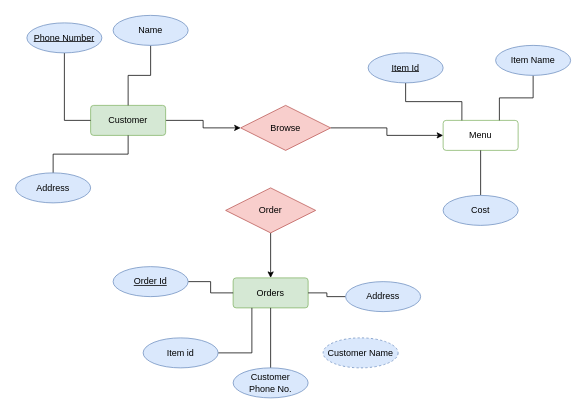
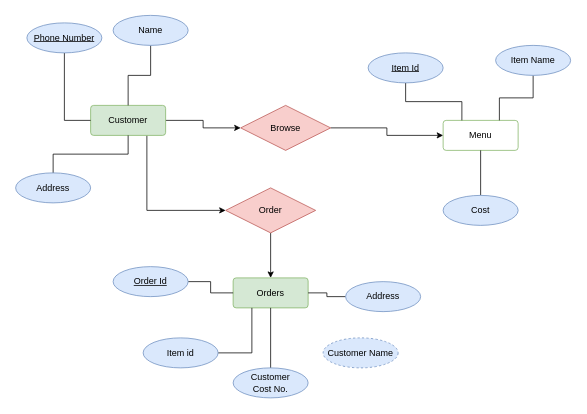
  <mxCell id="0" />
  <mxCell id="1" parent="0" />
  <mxCell id="2" style="edgeStyle=orthogonalEdgeStyle;rounded=0;orthogonalLoop=1;jettySize=auto;html=1;exitX=1;exitY=0.5;exitDx=0;exitDy=0;" edge="1" parent="1" source="4" target="29"><mxGeometry relative="1" as="geometry" /></mxCell>
+ <mxCell id="3" style="edgeStyle=orthogonalEdgeStyle;rounded=0;orthogonalLoop=1;jettySize=auto;html=1;exitX=0.75;exitY=1;exitDx=0;exitDy=0;entryX=0;entryY=0.5;entryDx=0;entryDy=0;" edge="1" parent="1" source="4" target="31"><mxGeometry relative="1" as="geometry" /></mxCell>
  <mxCell id="4" value="Customer" style="rounded=1;arcSize=10;whiteSpace=wrap;html=1;align=center;fillColor=#d5e8d4;strokeColor=#82b366;" vertex="1" parent="1"><mxGeometry x="120" y="140" width="100" height="40" as="geometry" /></mxCell>
  <mxCell id="5" style="edgeStyle=orthogonalEdgeStyle;rounded=0;orthogonalLoop=1;jettySize=auto;html=1;exitX=0.5;exitY=1;exitDx=0;exitDy=0;entryX=0;entryY=0.5;entryDx=0;entryDy=0;endArrow=none;endFill=0;" edge="1" parent="1" source="6" target="4"><mxGeometry relative="1" as="geometry" /></mxCell>
  <mxCell id="6" value="Phone Number" style="ellipse;whiteSpace=wrap;html=1;align=center;fontStyle=4;fillColor=#dae8fc;strokeColor=#6c8ebf;" vertex="1" parent="1"><mxGeometry x="35" y="30" width="100" height="40" as="geometry" /></mxCell>
  <mxCell id="7" style="edgeStyle=orthogonalEdgeStyle;rounded=0;orthogonalLoop=1;jettySize=auto;html=1;exitX=0.5;exitY=1;exitDx=0;exitDy=0;entryX=0.5;entryY=0;entryDx=0;entryDy=0;endArrow=none;endFill=0;" edge="1" parent="1" source="8" target="4"><mxGeometry relative="1" as="geometry" /></mxCell>
  <mxCell id="8" value="Name" style="ellipse;whiteSpace=wrap;html=1;align=center;fillColor=#dae8fc;strokeColor=#6c8ebf;" vertex="1" parent="1"><mxGeometry x="150" y="20" width="100" height="40" as="geometry" /></mxCell>
  <mxCell id="9" style="edgeStyle=orthogonalEdgeStyle;rounded=0;orthogonalLoop=1;jettySize=auto;html=1;exitX=0.5;exitY=0;exitDx=0;exitDy=0;entryX=0.5;entryY=1;entryDx=0;entryDy=0;endArrow=none;endFill=0;" edge="1" parent="1" source="10" target="4"><mxGeometry relative="1" as="geometry" /></mxCell>
  <mxCell id="10" value="Address" style="ellipse;whiteSpace=wrap;html=1;align=center;fillColor=#dae8fc;strokeColor=#6c8ebf;" vertex="1" parent="1"><mxGeometry x="20" y="230" width="100" height="40" as="geometry" /></mxCell>
  <mxCell id="11" value="Menu" style="rounded=1;arcSize=10;whiteSpace=wrap;html=1;align=center;fillColor=#ffffff;strokeColor=#82b366;" vertex="1" parent="1"><mxGeometry x="590" y="160" width="100" height="40" as="geometry" /></mxCell>
  <mxCell id="12" style="edgeStyle=orthogonalEdgeStyle;rounded=0;orthogonalLoop=1;jettySize=auto;html=1;entryX=0.25;entryY=0;entryDx=0;entryDy=0;endArrow=none;endFill=0;" edge="1" parent="1" source="13" target="11"><mxGeometry relative="1" as="geometry" /></mxCell>
  <mxCell id="13" value="Item Id" style="ellipse;whiteSpace=wrap;html=1;align=center;fontStyle=4;fillColor=#dae8fc;strokeColor=#6c8ebf;" vertex="1" parent="1"><mxGeometry x="490" y="70" width="100" height="40" as="geometry" /></mxCell>
  <mxCell id="14" style="edgeStyle=orthogonalEdgeStyle;rounded=0;orthogonalLoop=1;jettySize=auto;html=1;entryX=0.75;entryY=0;entryDx=0;entryDy=0;endArrow=none;endFill=0;" edge="1" parent="1" source="15" target="11"><mxGeometry relative="1" as="geometry" /></mxCell>
  <mxCell id="15" value="Item Name" style="ellipse;whiteSpace=wrap;html=1;align=center;fillColor=#dae8fc;strokeColor=#6c8ebf;" vertex="1" parent="1"><mxGeometry x="660" y="60" width="100" height="40" as="geometry" /></mxCell>
  <mxCell id="16" style="edgeStyle=orthogonalEdgeStyle;rounded=0;orthogonalLoop=1;jettySize=auto;html=1;entryX=0.5;entryY=1;entryDx=0;entryDy=0;endArrow=none;endFill=0;" edge="1" parent="1" source="17" target="11"><mxGeometry relative="1" as="geometry" /></mxCell>
  <mxCell id="17" value="Cost" style="ellipse;whiteSpace=wrap;html=1;align=center;fillColor=#dae8fc;strokeColor=#6c8ebf;" vertex="1" parent="1"><mxGeometry x="590" y="260" width="100" height="40" as="geometry" /></mxCell>
  <mxCell id="18" value="Orders" style="rounded=1;arcSize=10;whiteSpace=wrap;html=1;align=center;fillColor=#d5e8d4;strokeColor=#82b366;" vertex="1" parent="1"><mxGeometry x="310" y="370" width="100" height="40" as="geometry" /></mxCell>
  <mxCell id="19" style="edgeStyle=orthogonalEdgeStyle;rounded=0;orthogonalLoop=1;jettySize=auto;html=1;exitX=1;exitY=0.5;exitDx=0;exitDy=0;entryX=0;entryY=0.5;entryDx=0;entryDy=0;endArrow=none;endFill=0;" edge="1" parent="1" source="20" target="18"><mxGeometry relative="1" as="geometry" /></mxCell>
  <mxCell id="20" value="Order Id" style="ellipse;whiteSpace=wrap;html=1;align=center;fontStyle=4;fillColor=#dae8fc;strokeColor=#6c8ebf;" vertex="1" parent="1"><mxGeometry x="150" y="355" width="100" height="40" as="geometry" /></mxCell>
  <mxCell id="21" style="edgeStyle=orthogonalEdgeStyle;rounded=0;orthogonalLoop=1;jettySize=auto;html=1;exitX=1;exitY=0.5;exitDx=0;exitDy=0;entryX=0.25;entryY=1;entryDx=0;entryDy=0;endArrow=none;endFill=0;" edge="1" parent="1" source="22" target="18"><mxGeometry relative="1" as="geometry" /></mxCell>
  <mxCell id="22" value="Item id" style="ellipse;whiteSpace=wrap;html=1;align=center;fillColor=#dae8fc;strokeColor=#6c8ebf;" vertex="1" parent="1"><mxGeometry x="190" y="450" width="100" height="40" as="geometry" /></mxCell>
  <mxCell id="23" style="edgeStyle=orthogonalEdgeStyle;rounded=0;orthogonalLoop=1;jettySize=auto;html=1;exitX=0.5;exitY=0;exitDx=0;exitDy=0;entryX=0.5;entryY=1;entryDx=0;entryDy=0;endArrow=none;endFill=0;" edge="1" parent="1" source="24" target="18"><mxGeometry relative="1" as="geometry" /></mxCell>
- <mxCell id="24" value="Customer&lt;br&gt;Phone No." style="ellipse;whiteSpace=wrap;html=1;align=center;fillColor=#dae8fc;strokeColor=#6c8ebf;" vertex="1" parent="1"><mxGeometry x="310" y="490" width="100" height="40" as="geometry" /></mxCell>
+ <mxCell id="24" value="Customer&lt;br&gt;Cost No." style="ellipse;whiteSpace=wrap;html=1;align=center;fillColor=#dae8fc;strokeColor=#6c8ebf;" vertex="1" parent="1"><mxGeometry x="310" y="490" width="100" height="40" as="geometry" /></mxCell>
  <mxCell id="25" value="Customer Name" style="ellipse;whiteSpace=wrap;html=1;align=center;fillColor=#dae8fc;strokeColor=#6c8ebf;dashed=1;" vertex="1" parent="1"><mxGeometry x="430" y="450" width="100" height="40" as="geometry" /></mxCell>
  <mxCell id="26" style="edgeStyle=orthogonalEdgeStyle;rounded=0;orthogonalLoop=1;jettySize=auto;html=1;exitX=0;exitY=0.5;exitDx=0;exitDy=0;entryX=1;entryY=0.5;entryDx=0;entryDy=0;endArrow=none;endFill=0;" edge="1" parent="1" source="27" target="18"><mxGeometry relative="1" as="geometry" /></mxCell>
  <mxCell id="27" value="Address" style="ellipse;whiteSpace=wrap;html=1;align=center;fillColor=#dae8fc;strokeColor=#6c8ebf;" vertex="1" parent="1"><mxGeometry x="460" y="375" width="100" height="40" as="geometry" /></mxCell>
  <mxCell id="28" style="edgeStyle=orthogonalEdgeStyle;rounded=0;orthogonalLoop=1;jettySize=auto;html=1;exitX=1;exitY=0.5;exitDx=0;exitDy=0;entryX=0;entryY=0.5;entryDx=0;entryDy=0;" edge="1" parent="1" source="29" target="11"><mxGeometry relative="1" as="geometry" /></mxCell>
  <mxCell id="29" value="Browse" style="shape=rhombus;perimeter=rhombusPerimeter;whiteSpace=wrap;html=1;align=center;fillColor=#f8cecc;strokeColor=#b85450;" vertex="1" parent="1"><mxGeometry x="320" y="140" width="120" height="60" as="geometry" /></mxCell>
  <mxCell id="30" style="edgeStyle=orthogonalEdgeStyle;rounded=0;orthogonalLoop=1;jettySize=auto;html=1;exitX=0.5;exitY=1;exitDx=0;exitDy=0;" edge="1" parent="1" source="31" target="18"><mxGeometry relative="1" as="geometry" /></mxCell>
  <mxCell id="31" value="Order" style="shape=rhombus;perimeter=rhombusPerimeter;whiteSpace=wrap;html=1;align=center;fillColor=#f8cecc;strokeColor=#b85450;" vertex="1" parent="1"><mxGeometry x="300" y="250" width="120" height="60" as="geometry" /></mxCell>
